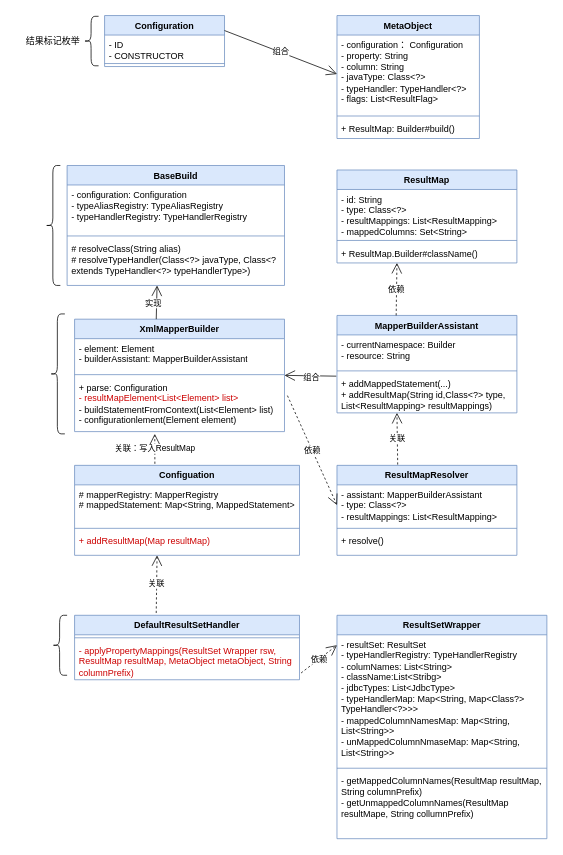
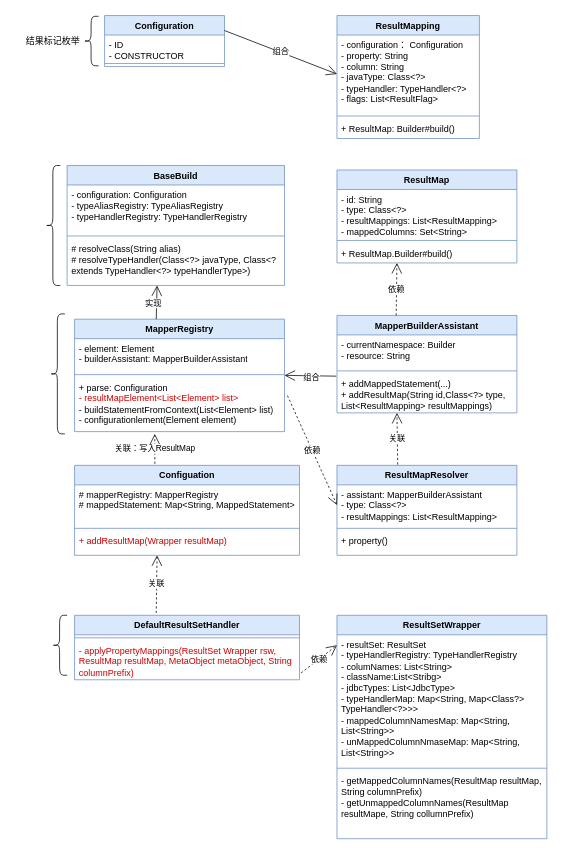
  <mxCell id="0" />
  <mxCell id="1" parent="0" />
  <mxCell id="2" value="Configuration" style="swimlane;fontStyle=1;align=center;verticalAlign=top;childLayout=stackLayout;horizontal=1;startSize=26;horizontalStack=0;resizeParent=1;resizeParentMax=0;resizeLast=0;collapsible=1;marginBottom=0;whiteSpace=wrap;html=1;fillColor=#dae8fc;strokeColor=#6c8ebf;" vertex="1" parent="1"><mxGeometry x="139" y="20" width="160" height="68" as="geometry" /></mxCell>
  <mxCell id="3" value="- ID&lt;br&gt;- CONSTRUCTOR" style="text;strokeColor=none;fillColor=none;align=left;verticalAlign=top;spacingLeft=4;spacingRight=4;overflow=hidden;rotatable=0;points=[[0,0.5],[1,0.5]];portConstraint=eastwest;whiteSpace=wrap;html=1;" vertex="1" parent="2"><mxGeometry y="26" width="160" height="34" as="geometry" /></mxCell>
  <mxCell id="4" value="" style="line;strokeWidth=1;fillColor=none;align=left;verticalAlign=middle;spacingTop=-1;spacingLeft=3;spacingRight=3;rotatable=0;labelPosition=right;points=[];portConstraint=eastwest;strokeColor=inherit;" vertex="1" parent="2"><mxGeometry y="60" width="160" height="8" as="geometry" /></mxCell>
- <mxCell id="5" value="MetaObject" style="swimlane;fontStyle=1;align=center;verticalAlign=top;childLayout=stackLayout;horizontal=1;startSize=26;horizontalStack=0;resizeParent=1;resizeParentMax=0;resizeLast=0;collapsible=1;marginBottom=0;whiteSpace=wrap;html=1;fillColor=#dae8fc;strokeColor=#6c8ebf;" vertex="1" parent="1"><mxGeometry x="449" y="20" width="190" height="164" as="geometry" /></mxCell>
+ <mxCell id="5" value="ResultMapping" style="swimlane;fontStyle=1;align=center;verticalAlign=top;childLayout=stackLayout;horizontal=1;startSize=26;horizontalStack=0;resizeParent=1;resizeParentMax=0;resizeLast=0;collapsible=1;marginBottom=0;whiteSpace=wrap;html=1;fillColor=#dae8fc;strokeColor=#6c8ebf;" vertex="1" parent="1"><mxGeometry x="449" y="20" width="190" height="164" as="geometry" /></mxCell>
  <mxCell id="6" value="- configuration： Configuration&lt;br&gt;- property: String&lt;br&gt;- column: String&lt;br&gt;- javaType: Class&amp;lt;?&amp;gt;&lt;br&gt;- typeHandler: TypeHandler&amp;lt;?&amp;gt;&lt;br&gt;- flags: List&amp;lt;ResultFlag&amp;gt;" style="text;strokeColor=none;fillColor=none;align=left;verticalAlign=top;spacingLeft=4;spacingRight=4;overflow=hidden;rotatable=0;points=[[0,0.5],[1,0.5]];portConstraint=eastwest;whiteSpace=wrap;html=1;" vertex="1" parent="5"><mxGeometry y="26" width="190" height="104" as="geometry" /></mxCell>
  <mxCell id="7" value="" style="line;strokeWidth=1;fillColor=none;align=left;verticalAlign=middle;spacingTop=-1;spacingLeft=3;spacingRight=3;rotatable=0;labelPosition=right;points=[];portConstraint=eastwest;strokeColor=inherit;" vertex="1" parent="5"><mxGeometry y="130" width="190" height="8" as="geometry" /></mxCell>
  <mxCell id="8" value="+ ResultMap: Builder#build()" style="text;strokeColor=none;fillColor=none;align=left;verticalAlign=top;spacingLeft=4;spacingRight=4;overflow=hidden;rotatable=0;points=[[0,0.5],[1,0.5]];portConstraint=eastwest;whiteSpace=wrap;html=1;" vertex="1" parent="5"><mxGeometry y="138" width="190" height="26" as="geometry" /></mxCell>
  <mxCell id="9" value="ResultMap" style="swimlane;fontStyle=1;align=center;verticalAlign=top;childLayout=stackLayout;horizontal=1;startSize=26;horizontalStack=0;resizeParent=1;resizeParentMax=0;resizeLast=0;collapsible=1;marginBottom=0;whiteSpace=wrap;html=1;fillColor=#dae8fc;strokeColor=#6c8ebf;" vertex="1" parent="1"><mxGeometry x="449" y="226" width="240" height="124" as="geometry" /></mxCell>
  <mxCell id="10" value="- id: String&lt;br&gt;- type: Class&amp;lt;?&amp;gt;&lt;br&gt;- resultMappings: List&amp;lt;ResultMapping&amp;gt;&lt;br&gt;- mappedColumns: Set&amp;lt;String&amp;gt;" style="text;strokeColor=none;fillColor=none;align=left;verticalAlign=top;spacingLeft=4;spacingRight=4;overflow=hidden;rotatable=0;points=[[0,0.5],[1,0.5]];portConstraint=eastwest;whiteSpace=wrap;html=1;" vertex="1" parent="9"><mxGeometry y="26" width="240" height="64" as="geometry" /></mxCell>
  <mxCell id="11" value="" style="line;strokeWidth=1;fillColor=none;align=left;verticalAlign=middle;spacingTop=-1;spacingLeft=3;spacingRight=3;rotatable=0;labelPosition=right;points=[];portConstraint=eastwest;strokeColor=inherit;" vertex="1" parent="9"><mxGeometry y="90" width="240" height="8" as="geometry" /></mxCell>
- <mxCell id="12" value="+ ResultMap.Builder#className()" style="text;strokeColor=none;fillColor=none;align=left;verticalAlign=top;spacingLeft=4;spacingRight=4;overflow=hidden;rotatable=0;points=[[0,0.5],[1,0.5]];portConstraint=eastwest;whiteSpace=wrap;html=1;" vertex="1" parent="9"><mxGeometry y="98" width="240" height="26" as="geometry" /></mxCell>
+ <mxCell id="12" value="+ ResultMap.Builder#build()" style="text;strokeColor=none;fillColor=none;align=left;verticalAlign=top;spacingLeft=4;spacingRight=4;overflow=hidden;rotatable=0;points=[[0,0.5],[1,0.5]];portConstraint=eastwest;whiteSpace=wrap;html=1;" vertex="1" parent="9"><mxGeometry y="98" width="240" height="26" as="geometry" /></mxCell>
  <mxCell id="13" value="BaseBuild" style="swimlane;fontStyle=1;align=center;verticalAlign=top;childLayout=stackLayout;horizontal=1;startSize=26;horizontalStack=0;resizeParent=1;resizeParentMax=0;resizeLast=0;collapsible=1;marginBottom=0;whiteSpace=wrap;html=1;fillColor=#dae8fc;strokeColor=#6c8ebf;" vertex="1" parent="1"><mxGeometry x="89" y="220" width="290" height="160" as="geometry" /></mxCell>
  <mxCell id="14" value="- configuration: Configuration&lt;br&gt;- typeAliasRegistry: TypeAliasRegistry&lt;br&gt;- typeHandlerRegistry: TypeHandlerRegistry" style="text;strokeColor=none;fillColor=none;align=left;verticalAlign=top;spacingLeft=4;spacingRight=4;overflow=hidden;rotatable=0;points=[[0,0.5],[1,0.5]];portConstraint=eastwest;whiteSpace=wrap;html=1;" vertex="1" parent="13"><mxGeometry y="26" width="290" height="64" as="geometry" /></mxCell>
  <mxCell id="15" value="" style="line;strokeWidth=1;fillColor=none;align=left;verticalAlign=middle;spacingTop=-1;spacingLeft=3;spacingRight=3;rotatable=0;labelPosition=right;points=[];portConstraint=eastwest;strokeColor=inherit;" vertex="1" parent="13"><mxGeometry y="90" width="290" height="8" as="geometry" /></mxCell>
  <mxCell id="16" value="# resolveClass(String alias)&lt;br&gt;# resolveTypeHandler(Class&amp;lt;?&amp;gt; javaType, Class&amp;lt;? extends TypeHandler&amp;lt;?&amp;gt; typeHandlerType&amp;gt;)" style="text;strokeColor=none;fillColor=none;align=left;verticalAlign=top;spacingLeft=4;spacingRight=4;overflow=hidden;rotatable=0;points=[[0,0.5],[1,0.5]];portConstraint=eastwest;whiteSpace=wrap;html=1;" vertex="1" parent="13"><mxGeometry y="98" width="290" height="62" as="geometry" /></mxCell>
  <mxCell id="17" value="MapperBuilderAssistant" style="swimlane;fontStyle=1;align=center;verticalAlign=top;childLayout=stackLayout;horizontal=1;startSize=26;horizontalStack=0;resizeParent=1;resizeParentMax=0;resizeLast=0;collapsible=1;marginBottom=0;whiteSpace=wrap;html=1;fillColor=#dae8fc;strokeColor=#6c8ebf;" vertex="1" parent="1"><mxGeometry x="449" y="420" width="240" height="130" as="geometry" /></mxCell>
  <mxCell id="18" value="- currentNamespace: Builder&lt;br&gt;- resource: String" style="text;strokeColor=none;fillColor=none;align=left;verticalAlign=top;spacingLeft=4;spacingRight=4;overflow=hidden;rotatable=0;points=[[0,0.5],[1,0.5]];portConstraint=eastwest;whiteSpace=wrap;html=1;" vertex="1" parent="17"><mxGeometry y="26" width="240" height="44" as="geometry" /></mxCell>
  <mxCell id="19" value="" style="line;strokeWidth=1;fillColor=none;align=left;verticalAlign=middle;spacingTop=-1;spacingLeft=3;spacingRight=3;rotatable=0;labelPosition=right;points=[];portConstraint=eastwest;strokeColor=inherit;" vertex="1" parent="17"><mxGeometry y="70" width="240" height="8" as="geometry" /></mxCell>
  <mxCell id="20" value="+ addMappedStatement(...)&lt;br&gt;+ addResultMap(String id,Class&amp;lt;?&amp;gt; type, List&amp;lt;ResultMapping&amp;gt; resultMappings)" style="text;strokeColor=none;fillColor=none;align=left;verticalAlign=top;spacingLeft=4;spacingRight=4;overflow=hidden;rotatable=0;points=[[0,0.5],[1,0.5]];portConstraint=eastwest;whiteSpace=wrap;html=1;" vertex="1" parent="17"><mxGeometry y="78" width="240" height="52" as="geometry" /></mxCell>
- <mxCell id="21" value="XmlMapperBuilder" style="swimlane;fontStyle=1;align=center;verticalAlign=top;childLayout=stackLayout;horizontal=1;startSize=26;horizontalStack=0;resizeParent=1;resizeParentMax=0;resizeLast=0;collapsible=1;marginBottom=0;whiteSpace=wrap;html=1;fillColor=#dae8fc;strokeColor=#6c8ebf;" vertex="1" parent="1"><mxGeometry x="99" y="425" width="280" height="150" as="geometry" /></mxCell>
+ <mxCell id="21" value="MapperRegistry" style="swimlane;fontStyle=1;align=center;verticalAlign=top;childLayout=stackLayout;horizontal=1;startSize=26;horizontalStack=0;resizeParent=1;resizeParentMax=0;resizeLast=0;collapsible=1;marginBottom=0;whiteSpace=wrap;html=1;fillColor=#dae8fc;strokeColor=#6c8ebf;" vertex="1" parent="1"><mxGeometry x="99" y="425" width="280" height="150" as="geometry" /></mxCell>
  <mxCell id="22" value="- element: Element&lt;br&gt;- builderAssistant: MapperBuilderAssistant" style="text;strokeColor=none;fillColor=none;align=left;verticalAlign=top;spacingLeft=4;spacingRight=4;overflow=hidden;rotatable=0;points=[[0,0.5],[1,0.5]];portConstraint=eastwest;whiteSpace=wrap;html=1;" vertex="1" parent="21"><mxGeometry y="26" width="280" height="44" as="geometry" /></mxCell>
  <mxCell id="23" value="" style="line;strokeWidth=1;fillColor=none;align=left;verticalAlign=middle;spacingTop=-1;spacingLeft=3;spacingRight=3;rotatable=0;labelPosition=right;points=[];portConstraint=eastwest;strokeColor=inherit;" vertex="1" parent="21"><mxGeometry y="70" width="280" height="8" as="geometry" /></mxCell>
  <mxCell id="24" value="+ parse: Configuration&lt;br&gt;&lt;font color=&quot;#cc0000&quot;&gt;- resultMapElement&amp;lt;List&amp;lt;Element&amp;gt; list&amp;gt;&lt;/font&gt;&lt;br&gt;- buildStatementFromContext(List&amp;lt;Element&amp;gt; list)&lt;br&gt;- configurationlement(Element element)" style="text;strokeColor=none;fillColor=none;align=left;verticalAlign=top;spacingLeft=4;spacingRight=4;overflow=hidden;rotatable=0;points=[[0,0.5],[1,0.5]];portConstraint=eastwest;whiteSpace=wrap;html=1;" vertex="1" parent="21"><mxGeometry y="78" width="280" height="72" as="geometry" /></mxCell>
  <mxCell id="25" value="ResultMapResolver" style="swimlane;fontStyle=1;align=center;verticalAlign=top;childLayout=stackLayout;horizontal=1;startSize=26;horizontalStack=0;resizeParent=1;resizeParentMax=0;resizeLast=0;collapsible=1;marginBottom=0;whiteSpace=wrap;html=1;fillColor=#dae8fc;strokeColor=#6c8ebf;" vertex="1" parent="1"><mxGeometry x="449" y="620" width="240" height="120" as="geometry" /></mxCell>
  <mxCell id="26" value="- assistant: MapperBuilderAssistant&lt;br&gt;- type: Class&amp;lt;?&amp;gt;&lt;br&gt;- resultMappings: List&amp;lt;ResultMapping&amp;gt;" style="text;strokeColor=none;fillColor=none;align=left;verticalAlign=top;spacingLeft=4;spacingRight=4;overflow=hidden;rotatable=0;points=[[0,0.5],[1,0.5]];portConstraint=eastwest;whiteSpace=wrap;html=1;" vertex="1" parent="25"><mxGeometry y="26" width="240" height="54" as="geometry" /></mxCell>
  <mxCell id="27" value="" style="line;strokeWidth=1;fillColor=none;align=left;verticalAlign=middle;spacingTop=-1;spacingLeft=3;spacingRight=3;rotatable=0;labelPosition=right;points=[];portConstraint=eastwest;strokeColor=inherit;" vertex="1" parent="25"><mxGeometry y="80" width="240" height="8" as="geometry" /></mxCell>
- <mxCell id="28" value="+ resolve()" style="text;strokeColor=none;fillColor=none;align=left;verticalAlign=top;spacingLeft=4;spacingRight=4;overflow=hidden;rotatable=0;points=[[0,0.5],[1,0.5]];portConstraint=eastwest;whiteSpace=wrap;html=1;" vertex="1" parent="25"><mxGeometry y="88" width="240" height="32" as="geometry" /></mxCell>
+ <mxCell id="28" value="+ property()" style="text;strokeColor=none;fillColor=none;align=left;verticalAlign=top;spacingLeft=4;spacingRight=4;overflow=hidden;rotatable=0;points=[[0,0.5],[1,0.5]];portConstraint=eastwest;whiteSpace=wrap;html=1;" vertex="1" parent="25"><mxGeometry y="88" width="240" height="32" as="geometry" /></mxCell>
  <mxCell id="29" value="Configuation" style="swimlane;fontStyle=1;align=center;verticalAlign=top;childLayout=stackLayout;horizontal=1;startSize=26;horizontalStack=0;resizeParent=1;resizeParentMax=0;resizeLast=0;collapsible=1;marginBottom=0;whiteSpace=wrap;html=1;fillColor=#dae8fc;strokeColor=#6c8ebf;" vertex="1" parent="1"><mxGeometry x="99" y="620" width="300" height="120" as="geometry" /></mxCell>
  <mxCell id="30" value="# mapperRegistry: MapperRegistry&lt;br&gt;# mappedStatement: Map&amp;lt;String, MappedStatement&amp;gt;" style="text;strokeColor=none;fillColor=none;align=left;verticalAlign=top;spacingLeft=4;spacingRight=4;overflow=hidden;rotatable=0;points=[[0,0.5],[1,0.5]];portConstraint=eastwest;whiteSpace=wrap;html=1;" vertex="1" parent="29"><mxGeometry y="26" width="300" height="54" as="geometry" /></mxCell>
  <mxCell id="31" value="" style="line;strokeWidth=1;fillColor=none;align=left;verticalAlign=middle;spacingTop=-1;spacingLeft=3;spacingRight=3;rotatable=0;labelPosition=right;points=[];portConstraint=eastwest;strokeColor=inherit;" vertex="1" parent="29"><mxGeometry y="80" width="300" height="8" as="geometry" /></mxCell>
- <mxCell id="32" value="&lt;font color=&quot;#cc0000&quot;&gt;+ addResultMap(Map resultMap)&lt;/font&gt;" style="text;strokeColor=none;fillColor=none;align=left;verticalAlign=top;spacingLeft=4;spacingRight=4;overflow=hidden;rotatable=0;points=[[0,0.5],[1,0.5]];portConstraint=eastwest;whiteSpace=wrap;html=1;" vertex="1" parent="29"><mxGeometry y="88" width="300" height="32" as="geometry" /></mxCell>
+ <mxCell id="32" value="&lt;font color=&quot;#cc0000&quot;&gt;+ addResultMap(Wrapper resultMap)&lt;/font&gt;" style="text;strokeColor=none;fillColor=none;align=left;verticalAlign=top;spacingLeft=4;spacingRight=4;overflow=hidden;rotatable=0;points=[[0,0.5],[1,0.5]];portConstraint=eastwest;whiteSpace=wrap;html=1;" vertex="1" parent="29"><mxGeometry y="88" width="300" height="32" as="geometry" /></mxCell>
  <mxCell id="33" value="ResultSetWrapper" style="swimlane;fontStyle=1;align=center;verticalAlign=top;childLayout=stackLayout;horizontal=1;startSize=26;horizontalStack=0;resizeParent=1;resizeParentMax=0;resizeLast=0;collapsible=1;marginBottom=0;whiteSpace=wrap;html=1;fillColor=#dae8fc;strokeColor=#6c8ebf;" vertex="1" parent="1"><mxGeometry x="449" y="820" width="280" height="298" as="geometry" /></mxCell>
  <mxCell id="34" value="- resultSet: ResultSet&lt;br&gt;- typeHandlerRegistry: TypeHandlerRegistry&lt;br&gt;- columNames: List&amp;lt;String&amp;gt;&lt;br&gt;- className:List&amp;lt;Stribg&amp;gt;&lt;br&gt;- jdbcTypes: List&amp;lt;JdbcType&amp;gt;&lt;br&gt;- typeHandlerMap: Map&amp;lt;String, Map&amp;lt;Class?&amp;gt; TypeHandler&amp;lt;?&amp;gt;&amp;gt;&amp;gt;&lt;br&gt;- mappedColumnNamesMap: Map&amp;lt;String, List&amp;lt;String&amp;gt;&amp;gt;&lt;br&gt;- unMappedColumnNmaseMap: Map&amp;lt;String, List&amp;lt;String&amp;gt;&amp;gt;" style="text;strokeColor=none;fillColor=none;align=left;verticalAlign=top;spacingLeft=4;spacingRight=4;overflow=hidden;rotatable=0;points=[[0,0.5],[1,0.5]];portConstraint=eastwest;whiteSpace=wrap;html=1;" vertex="1" parent="33"><mxGeometry y="26" width="280" height="174" as="geometry" /></mxCell>
  <mxCell id="35" value="" style="line;strokeWidth=1;fillColor=none;align=left;verticalAlign=middle;spacingTop=-1;spacingLeft=3;spacingRight=3;rotatable=0;labelPosition=right;points=[];portConstraint=eastwest;strokeColor=inherit;" vertex="1" parent="33"><mxGeometry y="200" width="280" height="8" as="geometry" /></mxCell>
  <mxCell id="36" value="- getMappedColumnNames(ResultMap resultMap, String columnPrefix)&lt;br&gt;- getUnmappedColumnNames(ResultMap resultMape, String collumnPrefix)" style="text;strokeColor=none;fillColor=none;align=left;verticalAlign=top;spacingLeft=4;spacingRight=4;overflow=hidden;rotatable=0;points=[[0,0.5],[1,0.5]];portConstraint=eastwest;whiteSpace=wrap;html=1;" vertex="1" parent="33"><mxGeometry y="208" width="280" height="90" as="geometry" /></mxCell>
  <mxCell id="37" value="DefaultResultSetHandler" style="swimlane;fontStyle=1;align=center;verticalAlign=top;childLayout=stackLayout;horizontal=1;startSize=26;horizontalStack=0;resizeParent=1;resizeParentMax=0;resizeLast=0;collapsible=1;marginBottom=0;whiteSpace=wrap;html=1;fillColor=#dae8fc;strokeColor=#6c8ebf;" vertex="1" parent="1"><mxGeometry x="99" y="820" width="300" height="86" as="geometry" /></mxCell>
  <mxCell id="38" value="" style="line;strokeWidth=1;fillColor=none;align=left;verticalAlign=middle;spacingTop=-1;spacingLeft=3;spacingRight=3;rotatable=0;labelPosition=right;points=[];portConstraint=eastwest;strokeColor=inherit;" vertex="1" parent="37"><mxGeometry y="26" width="300" height="8" as="geometry" /></mxCell>
  <mxCell id="39" value="&lt;font color=&quot;#cc0000&quot;&gt;- applyPropertyMappings(ResultSet Wrapper rsw, ResultMap resultMap, MetaObject metaObject, String columnPrefix)&lt;/font&gt;" style="text;strokeColor=none;fillColor=none;align=left;verticalAlign=top;spacingLeft=4;spacingRight=4;overflow=hidden;rotatable=0;points=[[0,0.5],[1,0.5]];portConstraint=eastwest;whiteSpace=wrap;html=1;" vertex="1" parent="37"><mxGeometry y="34" width="300" height="52" as="geometry" /></mxCell>
  <mxCell id="40" value="" style="shape=curlyBracket;whiteSpace=wrap;html=1;rounded=1;labelPosition=left;verticalLabelPosition=middle;align=right;verticalAlign=middle;" vertex="1" parent="1"><mxGeometry x="111" y="21" width="20" height="66" as="geometry" /></mxCell>
  <mxCell id="41" value="" style="shape=curlyBracket;whiteSpace=wrap;html=1;rounded=1;labelPosition=left;verticalLabelPosition=middle;align=right;verticalAlign=middle;" vertex="1" parent="1"><mxGeometry x="60" y="220" width="20" height="160" as="geometry" /></mxCell>
  <mxCell id="42" value="" style="shape=curlyBracket;whiteSpace=wrap;html=1;rounded=1;labelPosition=left;verticalLabelPosition=middle;align=right;verticalAlign=middle;" vertex="1" parent="1"><mxGeometry x="66" y="418" width="20" height="160" as="geometry" /></mxCell>
  <mxCell id="43" value="" style="shape=curlyBracket;whiteSpace=wrap;html=1;rounded=1;labelPosition=left;verticalLabelPosition=middle;align=right;verticalAlign=middle;" vertex="1" parent="1"><mxGeometry x="69" y="820" width="20" height="80" as="geometry" /></mxCell>
  <mxCell id="44" value="结果标记枚举" style="text;html=1;align=center;verticalAlign=middle;resizable=0;points=[];autosize=1;strokeColor=none;fillColor=none;" vertex="1" parent="1"><mxGeometry x="20" y="39" width="100" height="30" as="geometry" /></mxCell>
  <mxCell id="45" value="" style="endArrow=open;endFill=1;endSize=12;html=1;rounded=0;entryX=0;entryY=0.5;entryDx=0;entryDy=0;" edge="1" parent="1" target="6"><mxGeometry width="160" relative="1" as="geometry"><mxPoint x="299" y="40" as="sourcePoint" /><mxPoint x="459" y="40" as="targetPoint" /></mxGeometry></mxCell>
  <mxCell id="46" value="组合" style="edgeLabel;html=1;align=center;verticalAlign=middle;resizable=0;points=[];" vertex="1" connectable="0" parent="45"><mxGeometry x="-0.004" y="1" relative="1" as="geometry"><mxPoint as="offset" /></mxGeometry></mxCell>
  <mxCell id="47" value="依赖" style="endArrow=open;endSize=12;dashed=1;html=1;rounded=0;exitX=1.014;exitY=0.333;exitDx=0;exitDy=0;exitPerimeter=0;entryX=0;entryY=0.5;entryDx=0;entryDy=0;" edge="1" parent="1" source="24" target="26"><mxGeometry width="160" relative="1" as="geometry"><mxPoint x="410.12" y="425" as="sourcePoint" /><mxPoint x="409" y="356.04" as="targetPoint" /></mxGeometry></mxCell>
  <mxCell id="48" value="关联" style="endArrow=open;endSize=12;dashed=1;html=1;rounded=0;exitX=0.338;exitY=-0.008;exitDx=0;exitDy=0;exitPerimeter=0;" edge="1" parent="1"><mxGeometry x="0.014" width="160" relative="1" as="geometry"><mxPoint x="530" y="619" as="sourcePoint" /><mxPoint x="529" y="550" as="targetPoint" /><mxPoint as="offset" /></mxGeometry></mxCell>
  <mxCell id="49" value="" style="endArrow=open;endFill=1;endSize=12;html=1;rounded=0;exitX=0.389;exitY=0;exitDx=0;exitDy=0;exitPerimeter=0;" edge="1" parent="1" source="21"><mxGeometry width="160" relative="1" as="geometry"><mxPoint x="209" y="420" as="sourcePoint" /><mxPoint x="209" y="380" as="targetPoint" /></mxGeometry></mxCell>
  <mxCell id="50" value="实现" style="edgeLabel;html=1;align=center;verticalAlign=middle;resizable=0;points=[];" vertex="1" connectable="0" parent="49"><mxGeometry x="-0.072" y="5" relative="1" as="geometry"><mxPoint as="offset" /></mxGeometry></mxCell>
  <mxCell id="51" value="关联：写入ResultMap" style="endArrow=open;endSize=12;dashed=1;html=1;rounded=0;entryX=0.382;entryY=1.042;entryDx=0;entryDy=0;entryPerimeter=0;exitX=0.357;exitY=-0.017;exitDx=0;exitDy=0;exitPerimeter=0;" edge="1" parent="1" source="29" target="24"><mxGeometry width="160" relative="1" as="geometry"><mxPoint x="-161" y="580" as="sourcePoint" /><mxPoint x="-1" y="580" as="targetPoint" /></mxGeometry></mxCell>
  <mxCell id="52" value="" style="endArrow=open;endFill=1;endSize=12;html=1;rounded=0;entryX=1;entryY=-0.042;entryDx=0;entryDy=0;entryPerimeter=0;exitX=-0.004;exitY=0.058;exitDx=0;exitDy=0;exitPerimeter=0;" edge="1" parent="1" source="20" target="24"><mxGeometry width="160" relative="1" as="geometry"><mxPoint x="229" y="100" as="sourcePoint" /><mxPoint x="379" y="158" as="targetPoint" /></mxGeometry></mxCell>
  <mxCell id="53" value="组合" style="edgeLabel;html=1;align=center;verticalAlign=middle;resizable=0;points=[];" vertex="1" connectable="0" parent="52"><mxGeometry x="-0.004" y="1" relative="1" as="geometry"><mxPoint as="offset" /></mxGeometry></mxCell>
  <mxCell id="54" value="关联" style="endArrow=open;endSize=12;dashed=1;html=1;rounded=0;exitX=0.363;exitY=-0.035;exitDx=0;exitDy=0;exitPerimeter=0;" edge="1" parent="1" source="37"><mxGeometry x="0.014" width="160" relative="1" as="geometry"><mxPoint x="210" y="809" as="sourcePoint" /><mxPoint x="209" y="740" as="targetPoint" /><mxPoint as="offset" /></mxGeometry></mxCell>
  <mxCell id="55" value="依赖" style="endArrow=open;endSize=12;dashed=1;html=1;rounded=0;exitX=1.007;exitY=0.827;exitDx=0;exitDy=0;exitPerimeter=0;entryX=0;entryY=0.08;entryDx=0;entryDy=0;entryPerimeter=0;" edge="1" parent="1" source="39" target="34"><mxGeometry width="160" relative="1" as="geometry"><mxPoint x="279.08" y="940.02" as="sourcePoint" /><mxPoint x="345.08" y="1086.02" as="targetPoint" /></mxGeometry></mxCell>
  <mxCell id="56" value="依赖" style="endArrow=open;endSize=12;dashed=1;html=1;rounded=0;entryX=0.421;entryY=1.115;entryDx=0;entryDy=0;entryPerimeter=0;exitX=0.329;exitY=0;exitDx=0;exitDy=0;exitPerimeter=0;" edge="1" parent="1" source="17"><mxGeometry width="160" relative="1" as="geometry"><mxPoint x="529" y="389.01" as="sourcePoint" /><mxPoint x="529" y="350.01" as="targetPoint" /></mxGeometry></mxCell>
